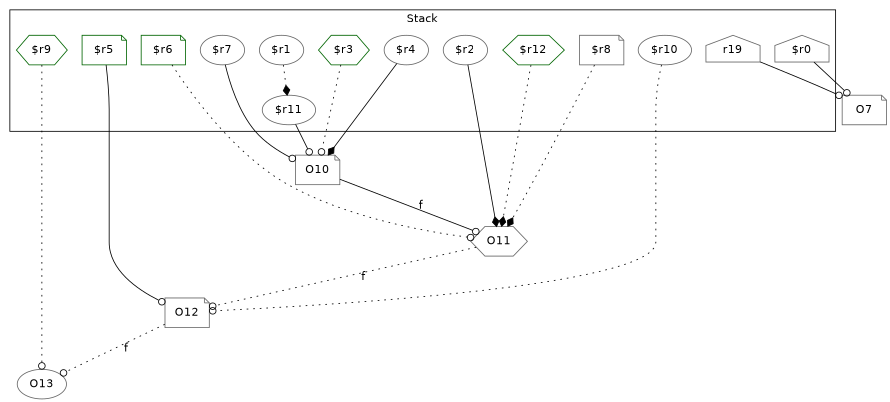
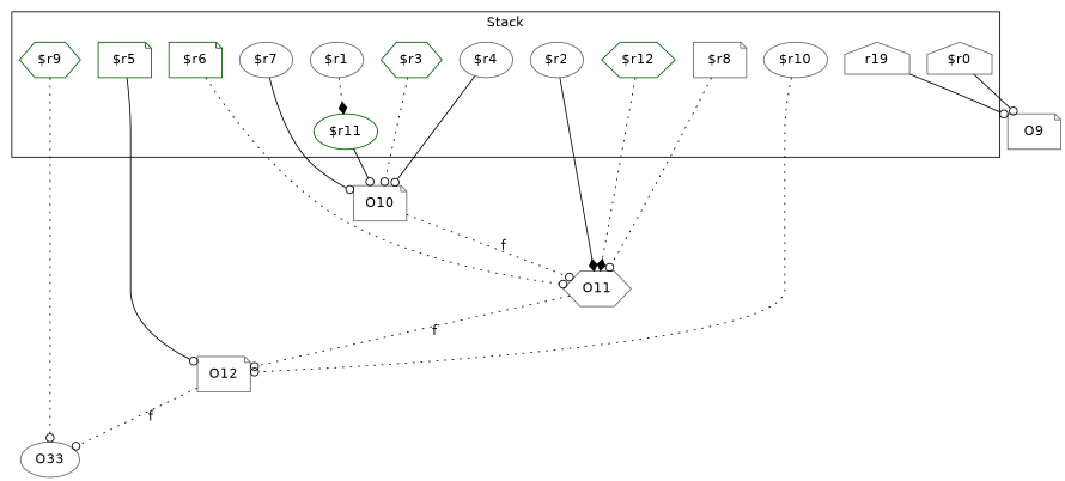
  digraph {
    fontname="DejaVu Sans"
    rankDir=LR
    node [color=gray40 fontname="DejaVu Sans" shape=ellipse]
    edge [arrowhead=odot fontname="DejaVu Sans" style=dotted]
    "$r12" [color=darkgreen shape=hexagon]
-   "$r11"
+   "$r11" [color=darkgreen]
    "$r10"
    "$r9" [color=darkgreen shape=hexagon]
    "$r7"
    "$r8" [shape=note]
    "$r5" [color=darkgreen shape=note]
    "$r6" [color=darkgreen shape=note]
    "$r3" [color=darkgreen shape=hexagon]
    "$r4"
    "$r1"
    "$r2"
    "$r0" [shape=house]
    r19 [shape=house]
    O11 [shape=hexagon]
    O10 [shape=note]
    O12 [shape=note]
-   O13
-   O9 [shape=note label=O7]
+   O13 [label=O33]
+   O9 [shape=note]
    subgraph cluster_1 {
      label=Stack
      "$r12"
      "$r11"
      "$r10"
      "$r9"
      "$r7"
      "$r8"
      "$r5"
      "$r6"
      "$r3"
      "$r4"
      "$r1"
      "$r2"
      "$r0"
      r19
    }
    "$r12" -> O11 [arrowhead=diamond]
    "$r11" -> O10 [style=solid]
    "$r10" -> O12
    "$r9" -> O13
    "$r7" -> O10 [style=solid]
-   "$r8" -> O11 [arrowhead=diamond]
+   "$r8" -> O11
    "$r5" -> O12 [style=solid]
    "$r6" -> O11
    "$r3" -> O10
-   "$r4" -> O10 [arrowhead=diamond style=solid]
+   "$r4" -> O10 [style=solid]
    "$r1" -> "$r11" [arrowhead=diamond]
    "$r2" -> O11 [arrowhead=diamond style=solid]
    "$r0" -> O9 [style=solid]
    r19 -> O9 [style=solid]
    O11 -> O12 [label=f weight=0.2]
-   O10 -> O11 [label=f style=solid weight=0.2]
+   O10 -> O11 [label=f weight=0.2]
    O12 -> O13 [label=f weight=0.2]
  }
